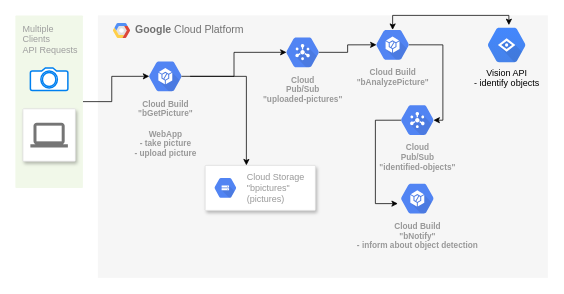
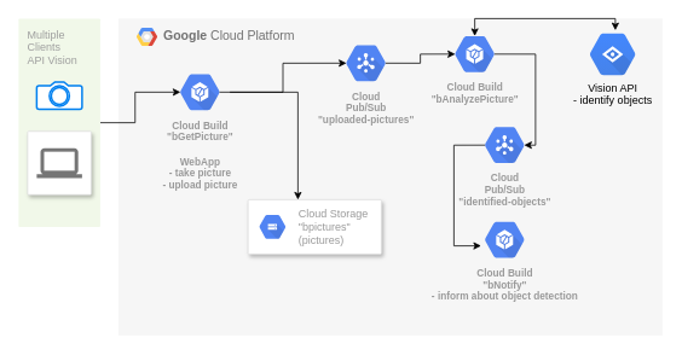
  <mxCell id="0" />
  <mxCell id="1" parent="0" />
  <mxCell id="2" value="&lt;b&gt;Google &lt;/b&gt;Cloud Platform" style="fillColor=#F6F6F6;strokeColor=none;shadow=0;gradientColor=none;fontSize=14;align=left;spacing=10;fontColor=#717171;9E9E9E;verticalAlign=top;spacingTop=-4;fontStyle=0;spacingLeft=40;html=1;" parent="1" vertex="1"><mxGeometry x="130" y="20" width="600" height="350" as="geometry" /></mxCell>
  <mxCell id="3" value="" style="shape=mxgraph.gcp2.google_cloud_platform;fillColor=#F6F6F6;strokeColor=none;shadow=0;gradientColor=none;" parent="2" vertex="1"><mxGeometry width="23" height="20" relative="1" as="geometry"><mxPoint x="20" y="10" as="offset" /></mxGeometry></mxCell>
  <mxCell id="4" value="" style="edgeStyle=orthogonalEdgeStyle;rounded=0;orthogonalLoop=1;jettySize=auto;html=1;startArrow=none;startFill=0;entryX=0.106;entryY=0.615;entryDx=0;entryDy=0;entryPerimeter=0;exitX=0.175;exitY=0.5;exitDx=0;exitDy=0;exitPerimeter=0;" edge="1" parent="2" source="5" target="12"><mxGeometry relative="1" as="geometry"><Array as="points"><mxPoint x="370" y="140" /><mxPoint x="370" y="251" /></Array></mxGeometry></mxCell>
  <mxCell id="5" value="Cloud&lt;br&gt;&lt;div&gt;Pub/Sub&lt;/div&gt;&lt;div&gt;&quot;identified-objects&quot;&lt;br&gt;&lt;/div&gt;" style="html=1;fillColor=#5184F3;strokeColor=none;verticalAlign=top;labelPosition=center;verticalLabelPosition=bottom;align=center;spacingTop=-6;fontSize=11;fontStyle=1;fontColor=#999999;shape=mxgraph.gcp2.hexIcon;prIcon=cloud_pubsub" vertex="1" parent="2"><mxGeometry x="393" y="110.5" width="66" height="58.5" as="geometry" /></mxCell>
  <mxCell id="6" value="" style="edgeStyle=orthogonalEdgeStyle;rounded=0;orthogonalLoop=1;jettySize=auto;html=1;startArrow=none;startFill=0;exitX=0.825;exitY=0.5;exitDx=0;exitDy=0;exitPerimeter=0;entryX=0.825;entryY=0.5;entryDx=0;entryDy=0;entryPerimeter=0;" edge="1" parent="2" source="7" target="5"><mxGeometry relative="1" as="geometry"><Array as="points"><mxPoint x="460" y="39" /><mxPoint x="460" y="140" /></Array></mxGeometry></mxCell>
  <mxCell id="7" value="&lt;div&gt;Cloud Build&lt;/div&gt;&lt;div&gt;&quot;bAnalyzePicture&quot;&lt;br&gt;&lt;/div&gt;" style="html=1;fillColor=#5184F3;strokeColor=none;verticalAlign=top;labelPosition=center;verticalLabelPosition=bottom;align=center;spacingTop=-6;fontSize=11;fontStyle=1;fontColor=#999999;shape=mxgraph.gcp2.hexIcon;prIcon=container_builder" vertex="1" parent="2"><mxGeometry x="360" y="10" width="66" height="58.5" as="geometry" /></mxCell>
  <mxCell id="8" value="" style="edgeStyle=orthogonalEdgeStyle;rounded=0;orthogonalLoop=1;jettySize=auto;html=1;startArrow=none;startFill=0;entryX=0.175;entryY=0.5;entryDx=0;entryDy=0;entryPerimeter=0;" edge="1" parent="2" source="9" target="14"><mxGeometry relative="1" as="geometry"><mxPoint x="90" y="-28" as="targetPoint" /></mxGeometry></mxCell>
  <mxCell id="9" value="&lt;div&gt;Cloud Build&lt;/div&gt;&lt;div&gt;&quot;bGetPicture&quot;&lt;br&gt;&lt;/div&gt;&lt;div&gt;&lt;br&gt;&lt;/div&gt;&lt;div&gt;WebApp&lt;br&gt;- take picture&lt;/div&gt;&lt;div&gt;- upload picture&lt;br&gt;&lt;/div&gt;" style="html=1;fillColor=#5184F3;strokeColor=none;verticalAlign=top;labelPosition=center;verticalLabelPosition=bottom;align=center;spacingTop=-6;fontSize=11;fontStyle=1;fontColor=#999999;shape=mxgraph.gcp2.hexIcon;prIcon=container_builder" vertex="1" parent="2"><mxGeometry x="57" y="52" width="66" height="58.5" as="geometry" /></mxCell>
  <mxCell id="10" value="&lt;div&gt;Vision API&lt;/div&gt;&lt;div&gt;- identify objects&lt;br&gt;&lt;/div&gt;" style="shape=mxgraph.gcp.machine_learning.vision_api;html=1;fillColor=#4387FD;gradientColor=#4683EA;strokeColor=none;verticalLabelPosition=bottom;verticalAlign=top;align=center;" vertex="1" parent="2"><mxGeometry x="520" y="16.5" width="50" height="46" as="geometry" /></mxCell>
  <mxCell id="11" style="edgeStyle=orthogonalEdgeStyle;rounded=0;orthogonalLoop=1;jettySize=auto;html=1;entryX=0.56;entryY=-0.076;entryDx=0;entryDy=0;entryPerimeter=0;exitX=0.5;exitY=0.16;exitDx=0;exitDy=0;exitPerimeter=0;startArrow=classic;startFill=1;" edge="1" parent="2" source="7" target="10"><mxGeometry relative="1" as="geometry"><Array as="points"><mxPoint x="393" /><mxPoint x="548" /></Array></mxGeometry></mxCell>
  <mxCell id="12" value="&lt;div&gt;Cloud Build&lt;/div&gt;&lt;div&gt;&quot;bNotify&quot;&lt;/div&gt;&lt;div&gt;- inform about object detection&lt;br&gt;&lt;/div&gt;" style="html=1;fillColor=#5184F3;strokeColor=none;verticalAlign=top;labelPosition=center;verticalLabelPosition=bottom;align=center;spacingTop=-6;fontSize=11;fontStyle=1;fontColor=#999999;shape=mxgraph.gcp2.hexIcon;prIcon=container_builder" vertex="1" parent="2"><mxGeometry x="393" y="215" width="66" height="58.5" as="geometry" /></mxCell>
  <mxCell id="13" value="" style="edgeStyle=orthogonalEdgeStyle;rounded=0;orthogonalLoop=1;jettySize=auto;html=1;startArrow=none;startFill=0;entryX=0.175;entryY=0.5;entryDx=0;entryDy=0;entryPerimeter=0;exitX=0.825;exitY=0.5;exitDx=0;exitDy=0;exitPerimeter=0;" edge="1" parent="2" source="14" target="7"><mxGeometry relative="1" as="geometry" /></mxCell>
  <mxCell id="14" value="Cloud&lt;br&gt;&lt;div&gt;Pub/Sub&lt;/div&gt;&lt;div&gt;&quot;uploaded-pictures&quot;&lt;br&gt;&lt;/div&gt;" style="html=1;fillColor=#5184F3;strokeColor=none;verticalAlign=top;labelPosition=center;verticalLabelPosition=bottom;align=center;spacingTop=-6;fontSize=11;fontStyle=1;fontColor=#999999;shape=mxgraph.gcp2.hexIcon;prIcon=cloud_pubsub" vertex="1" parent="2"><mxGeometry x="240" y="20" width="66" height="58.5" as="geometry" /></mxCell>
  <mxCell id="15" value="" style="edgeStyle=orthogonalEdgeStyle;rounded=0;orthogonalLoop=1;jettySize=auto;html=1;startArrow=none;startFill=0;entryX=0.175;entryY=0.5;entryDx=0;entryDy=0;entryPerimeter=0;" edge="1" parent="1" source="16" target="9"><mxGeometry relative="1" as="geometry" /></mxCell>
- <mxCell id="16" value="Multiple&lt;br&gt;Clients&lt;br&gt;API Requests&lt;br&gt;" style="rounded=1;absoluteArcSize=1;arcSize=2;html=1;strokeColor=none;gradientColor=none;shadow=0;dashed=0;fontSize=12;fontColor=#9E9E9E;align=left;verticalAlign=top;spacing=10;spacingTop=-4;fillColor=#F1F8E9;" parent="1" vertex="1"><mxGeometry x="20" y="20" width="90" height="230" as="geometry" /></mxCell>
+ <mxCell id="16" value="Multiple&lt;br&gt;Clients&lt;br&gt;API Vision&lt;br&gt;" style="rounded=1;absoluteArcSize=1;arcSize=2;html=1;strokeColor=none;gradientColor=none;shadow=0;dashed=0;fontSize=12;fontColor=#9E9E9E;align=left;verticalAlign=top;spacing=10;spacingTop=-4;fillColor=#F1F8E9;" parent="1" vertex="1"><mxGeometry x="20" y="20" width="90" height="230" as="geometry" /></mxCell>
  <mxCell id="17" value="" style="strokeColor=#dddddd;fillColor=#ffffff;shadow=1;strokeWidth=1;rounded=1;absoluteArcSize=1;arcSize=2;labelPosition=center;verticalLabelPosition=middle;align=center;verticalAlign=bottom;spacingLeft=0;fontColor=#999999;fontSize=12;whiteSpace=wrap;spacingBottom=2;html=1;" parent="1" vertex="1"><mxGeometry x="30" y="144.5" width="70" height="70" as="geometry" /></mxCell>
  <mxCell id="18" value="" style="dashed=0;connectable=0;html=1;fillColor=#757575;strokeColor=none;shape=mxgraph.gcp2.laptop;part=1;" parent="17" vertex="1"><mxGeometry x="0.5" width="50" height="33" relative="1" as="geometry"><mxPoint x="-25" y="18.5" as="offset" /></mxGeometry></mxCell>
  <mxCell id="19" value="" style="html=1;verticalLabelPosition=bottom;align=center;labelBackgroundColor=#ffffff;verticalAlign=top;strokeWidth=2;strokeColor=#0080F0;shadow=0;dashed=0;shape=mxgraph.ios7.icons.camera;" vertex="1" parent="1"><mxGeometry x="40" y="90" width="50" height="30" as="geometry" /></mxCell>
  <mxCell id="20" value="" style="strokeColor=#dddddd;shadow=1;strokeWidth=1;rounded=1;absoluteArcSize=1;arcSize=2;" vertex="1" parent="1"><mxGeometry x="273" y="220" width="147" height="60" as="geometry" /></mxCell>
  <mxCell id="21" value="&lt;div&gt;Cloud Storage&lt;/div&gt;&lt;div&gt;&quot;bpictures&quot;&lt;br&gt;&lt;/div&gt;(pictures)" style="dashed=0;connectable=0;html=1;fillColor=#5184F3;strokeColor=none;shape=mxgraph.gcp2.hexIcon;prIcon=cloud_storage;part=1;labelPosition=right;verticalLabelPosition=middle;align=left;verticalAlign=middle;spacingLeft=5;fontColor=#999999;fontSize=12;" vertex="1" parent="20"><mxGeometry y="0.5" width="44" height="39" relative="1" as="geometry"><mxPoint x="5" y="-19.5" as="offset" /></mxGeometry></mxCell>
  <mxCell id="22" style="edgeStyle=orthogonalEdgeStyle;rounded=0;orthogonalLoop=1;jettySize=auto;html=1;exitX=0.825;exitY=0.5;exitDx=0;exitDy=0;exitPerimeter=0;" edge="1" parent="1" source="9" target="20"><mxGeometry relative="1" as="geometry"><Array as="points"><mxPoint x="328" y="101" /></Array></mxGeometry></mxCell>
